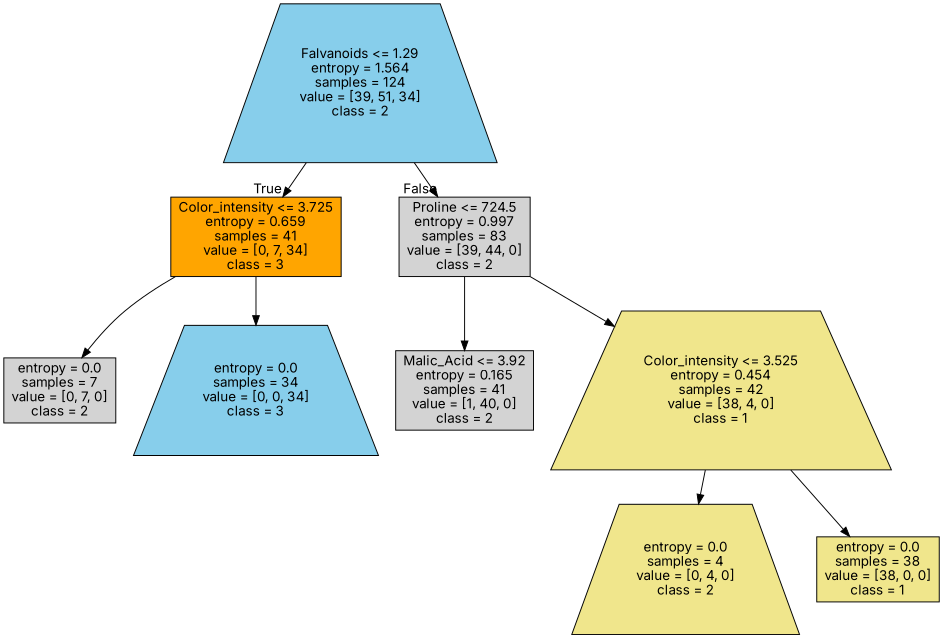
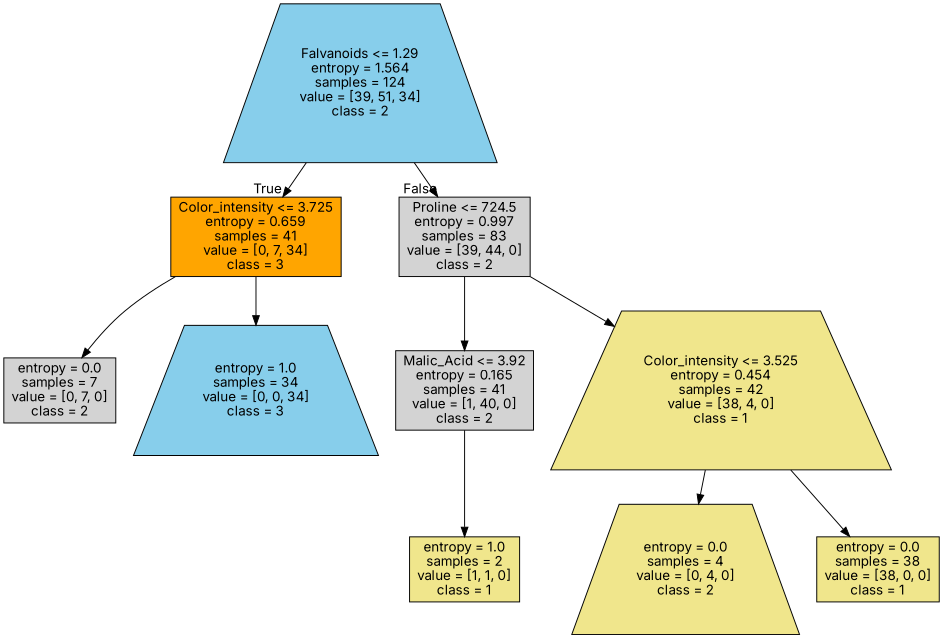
  digraph {
    fontname=Inter
    node [fillcolor=khaki fontname=Inter shape=box style=filled]
    edge [fontname=Inter]
    n1 [fillcolor=skyblue label="Falvanoids <= 1.29\nentropy = 1.564\nsamples = 124\nvalue = [39, 51, 34]\nclass = 2" shape=trapezium]
    n2 [fillcolor=orange label="Color_intensity <= 3.725\nentropy = 0.659\nsamples = 41\nvalue = [0, 7, 34]\nclass = 3"]
    n3 [fillcolor=lightgrey label="Proline <= 724.5\nentropy = 0.997\nsamples = 83\nvalue = [39, 44, 0]\nclass = 2"]
    n4 [fillcolor=lightgrey label="entropy = 0.0\nsamples = 7\nvalue = [0, 7, 0]\nclass = 2"]
-   n5 [fillcolor=skyblue label="entropy = 0.0\nsamples = 34\nvalue = [0, 0, 34]\nclass = 3" shape=trapezium]
+   n5 [fillcolor=skyblue label="entropy = 1.0\nsamples = 34\nvalue = [0, 0, 34]\nclass = 3" shape=trapezium]
    n6 [fillcolor=lightgrey label="Malic_Acid <= 3.92\nentropy = 0.165\nsamples = 41\nvalue = [1, 40, 0]\nclass = 2"]
    n7 [label="Color_intensity <= 3.525\nentropy = 0.454\nsamples = 42\nvalue = [38, 4, 0]\nclass = 1" shape=trapezium]
+   n8 [label="entropy = 1.0\nsamples = 2\nvalue = [1, 1, 0]\nclass = 1"]
    n9 [label="entropy = 0.0\nsamples = 4\nvalue = [0, 4, 0]\nclass = 2" shape=trapezium]
    n10 [label="entropy = 0.0\nsamples = 38\nvalue = [38, 0, 0]\nclass = 1"]
    n1 -> n2 [headlabel=True labelangle=45 labeldistance=2.5]
    n1 -> n3 [headlabel=False labelangle=-45 labeldistance=2.5]
    n2 -> n4
    n2 -> n5
    n3 -> n6
    n3 -> n7
+   n6 -> n8
    n7 -> n9
    n7 -> n10
  }
